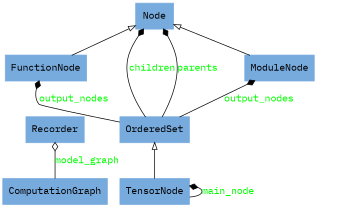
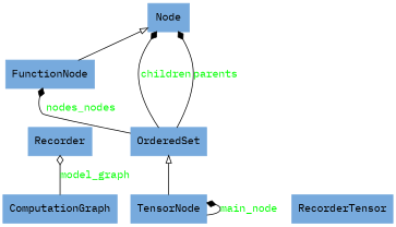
  digraph {
    fontname="IBM Plex Mono"
    rankdir=BT
    node [color="#77AADD" fontcolor=black fontname="IBM Plex Mono" shape=record style=filled]
    edge [arrowhead=diamond arrowtail=none fontcolor=green fontname="IBM Plex Mono" style=solid]
    n1 [label=<ComputationGraph>]
    n2 [label=<Recorder>]
    n3 [label=<FunctionNode>]
    n4 [label=<Node>]
-   n5 [label=<ModuleNode>]
    n6 [label=<OrderedSet>]
+   n7 [label=<RecorderTensor>]
    n8 [label=<TensorNode>]
    n1 -> n2 [arrowhead=odiamond label=model_graph]
    n3 -> n4 [arrowhead=empty fontcolor="" style=""]
-   n5 -> n4 [arrowhead=empty fontcolor="" style=""]
-   n6 -> n3 [label=output_nodes]
+   n6 -> n3 [label=nodes_nodes]
    n6 -> n4 [label=children]
    n6 -> n4 [label=parents]
-   n6 -> n5 [label=output_nodes]
    n8 -> n6 [arrowhead=empty fontcolor="" style=""]
    n8 -> n8 [label=main_node]
  }
